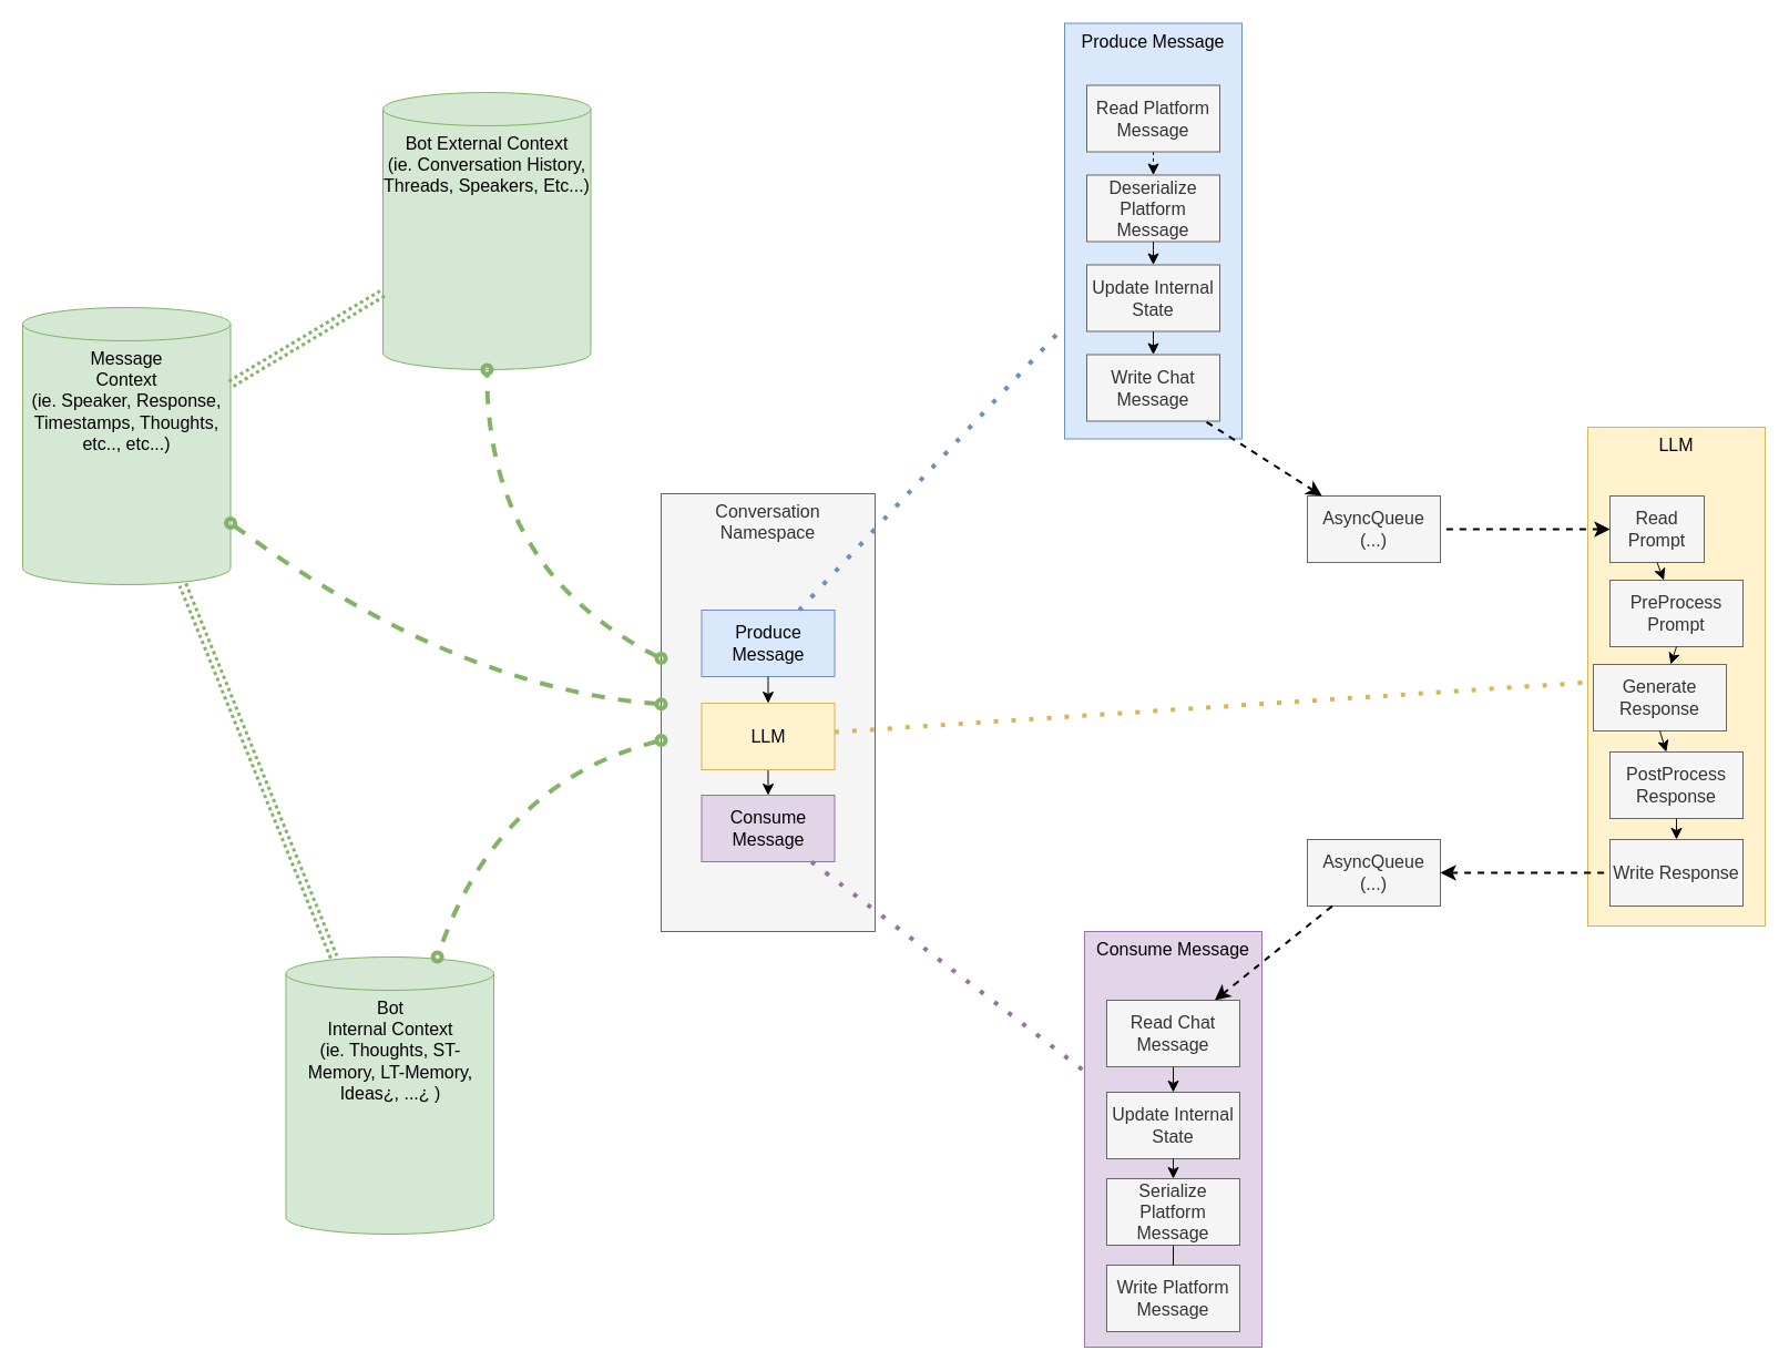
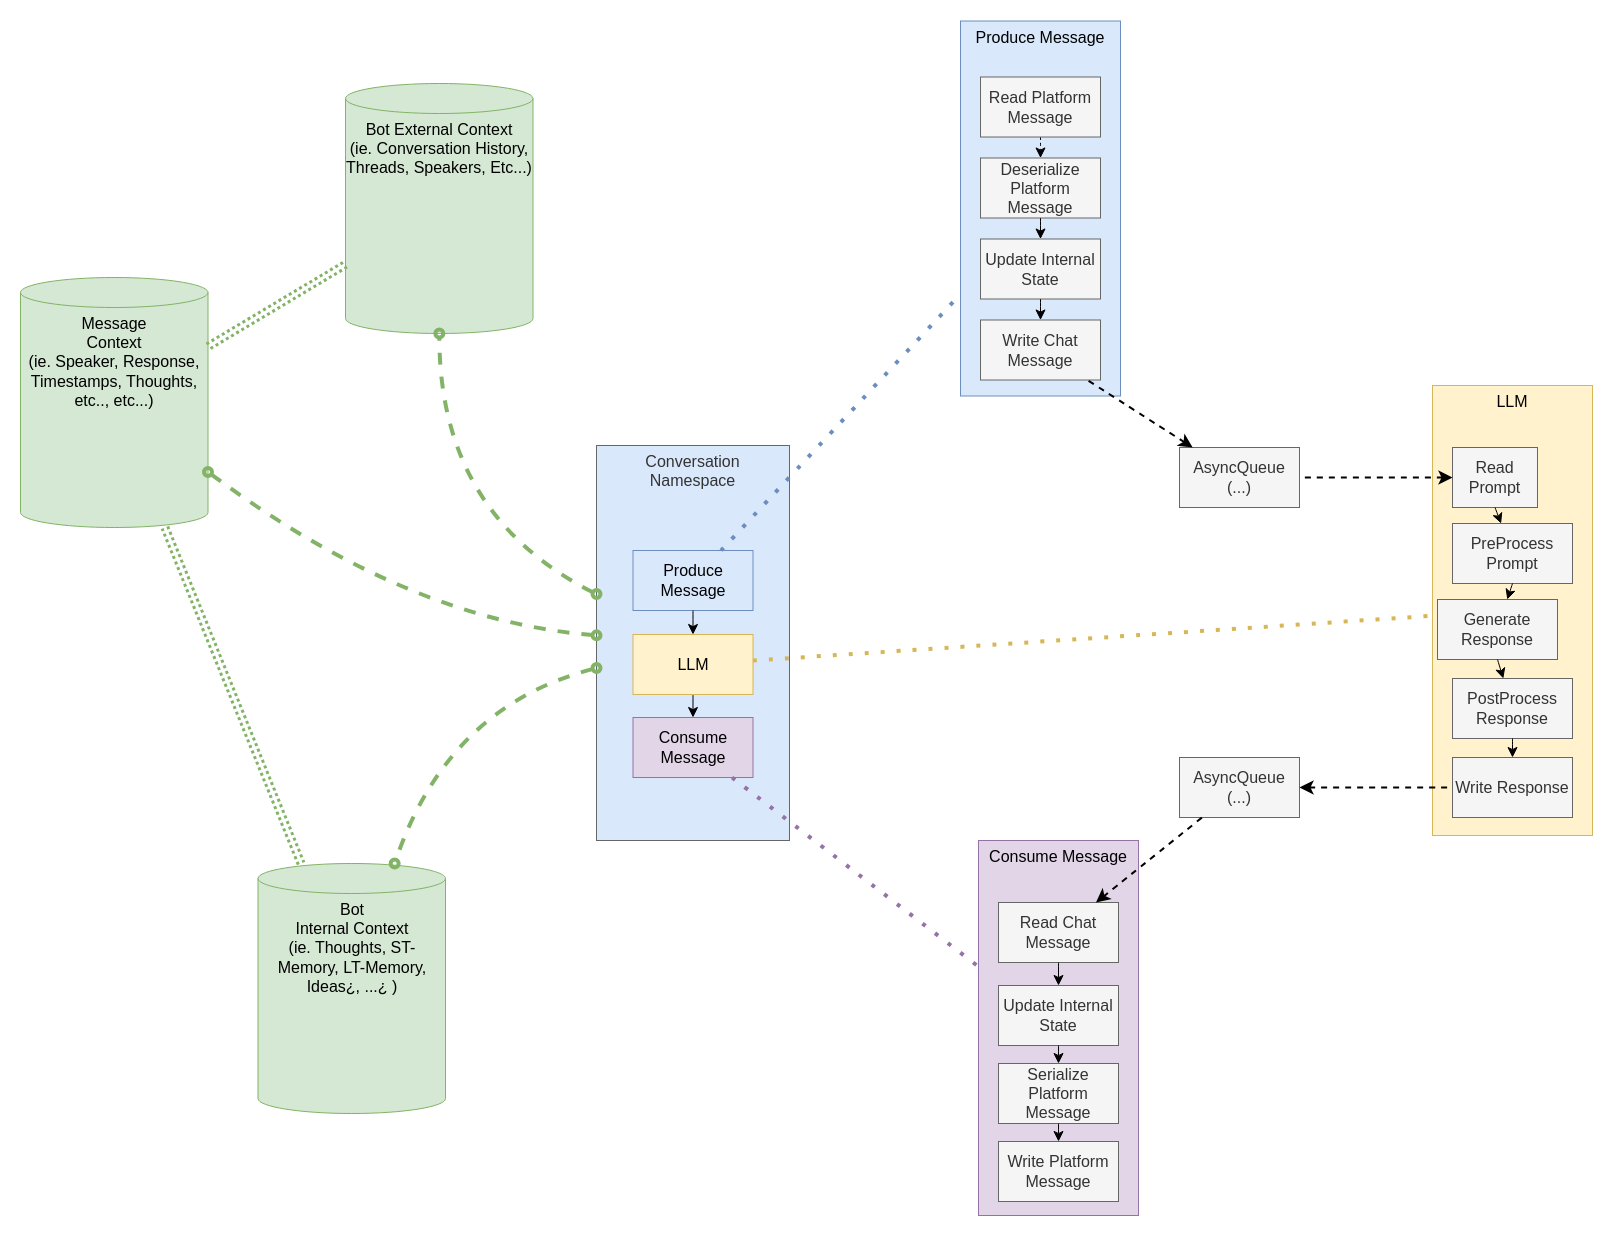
  <mxCell id="0" />
  <mxCell id="1" parent="0" />
  <mxCell id="2" value="" style="group" vertex="1" connectable="0" parent="1"><mxGeometry x="960" y="20.5" width="160" height="375" as="geometry" /></mxCell>
  <mxCell id="3" value="Produce Message" style="rounded=0;whiteSpace=wrap;html=1;fontSize=16;verticalAlign=top;fillColor=#dae8fc;strokeColor=#6c8ebf;" vertex="1" parent="2"><mxGeometry width="160" height="375" as="geometry" /></mxCell>
  <mxCell id="4" value="Deserialize Platform Message" style="rounded=0;whiteSpace=wrap;html=1;fontSize=16;fillColor=#f5f5f5;fontColor=#333333;strokeColor=#666666;" vertex="1" parent="2"><mxGeometry x="20" y="137" width="120" height="60" as="geometry" /></mxCell>
  <mxCell id="5" value="Update Internal State" style="rounded=0;whiteSpace=wrap;html=1;fontSize=16;fillColor=#f5f5f5;fontColor=#333333;strokeColor=#666666;" vertex="1" parent="2"><mxGeometry x="20" y="218" width="120" height="60" as="geometry" /></mxCell>
  <mxCell id="6" style="edgeStyle=none;curved=1;rounded=0;orthogonalLoop=1;jettySize=auto;html=1;exitX=0.5;exitY=1;exitDx=0;exitDy=0;fontSize=12;startSize=8;endSize=8;" edge="1" parent="2" source="4" target="5"><mxGeometry relative="1" as="geometry" /></mxCell>
  <mxCell id="7" value="Write Chat Message" style="rounded=0;whiteSpace=wrap;html=1;fontSize=16;fillColor=#f5f5f5;fontColor=#333333;strokeColor=#666666;" vertex="1" parent="2"><mxGeometry x="20" y="299" width="120" height="60" as="geometry" /></mxCell>
  <mxCell id="8" style="edgeStyle=none;curved=1;rounded=0;orthogonalLoop=1;jettySize=auto;html=1;exitX=0.5;exitY=1;exitDx=0;exitDy=0;fontSize=12;startSize=8;endSize=8;" edge="1" parent="2" source="5" target="7"><mxGeometry relative="1" as="geometry" /></mxCell>
  <mxCell id="9" style="edgeStyle=none;curved=1;rounded=0;orthogonalLoop=1;jettySize=auto;html=1;exitX=0.5;exitY=1;exitDx=0;exitDy=0;fontSize=12;startSize=8;endSize=8;dashed=1;" edge="1" parent="2" source="10" target="4"><mxGeometry relative="1" as="geometry" /></mxCell>
  <mxCell id="10" value="Read Platform Message" style="rounded=0;whiteSpace=wrap;html=1;fontSize=16;fillColor=#f5f5f5;fontColor=#333333;strokeColor=#666666;" vertex="1" parent="2"><mxGeometry x="20" y="56" width="120" height="60" as="geometry" /></mxCell>
  <mxCell id="11" value="" style="group" vertex="1" connectable="0" parent="1"><mxGeometry x="1432" y="385" width="160" height="450" as="geometry" /></mxCell>
  <mxCell id="12" value="LLM" style="rounded=0;whiteSpace=wrap;html=1;fontSize=16;verticalAlign=top;fillColor=#fff2cc;strokeColor=#d6b656;" vertex="1" parent="11"><mxGeometry width="160" height="450" as="geometry" /></mxCell>
  <mxCell id="13" value="Read Prompt" style="rounded=0;whiteSpace=wrap;html=1;fontSize=16;fillColor=#f5f5f5;fontColor=#333333;strokeColor=#666666;" vertex="1" parent="11"><mxGeometry x="20" y="62" width="85" height="60" as="geometry" /></mxCell>
  <mxCell id="14" value="PreProcess Prompt" style="rounded=0;whiteSpace=wrap;html=1;fontSize=16;fillColor=#f5f5f5;fontColor=#333333;strokeColor=#666666;" vertex="1" parent="11"><mxGeometry x="20" y="138" width="120" height="60" as="geometry" /></mxCell>
  <mxCell id="15" style="edgeStyle=none;curved=1;rounded=0;orthogonalLoop=1;jettySize=auto;html=1;exitX=0.5;exitY=1;exitDx=0;exitDy=0;fontSize=12;startSize=8;endSize=8;" edge="1" parent="11" source="13" target="14"><mxGeometry relative="1" as="geometry" /></mxCell>
  <mxCell id="16" value="Generate Response" style="rounded=0;whiteSpace=wrap;html=1;fontSize=16;fillColor=#f5f5f5;fontColor=#333333;strokeColor=#666666;" vertex="1" parent="11"><mxGeometry x="5" y="214" width="120" height="60" as="geometry" /></mxCell>
  <mxCell id="17" style="edgeStyle=none;curved=1;rounded=0;orthogonalLoop=1;jettySize=auto;html=1;exitX=0.5;exitY=1;exitDx=0;exitDy=0;fontSize=12;startSize=8;endSize=8;" edge="1" parent="11" source="14" target="16"><mxGeometry relative="1" as="geometry" /></mxCell>
  <mxCell id="18" value="PostProcess&lt;br&gt;Response" style="rounded=0;whiteSpace=wrap;html=1;fontSize=16;fillColor=#f5f5f5;fontColor=#333333;strokeColor=#666666;" vertex="1" parent="11"><mxGeometry x="20" y="293" width="120" height="60" as="geometry" /></mxCell>
  <mxCell id="19" style="edgeStyle=none;curved=1;rounded=0;orthogonalLoop=1;jettySize=auto;html=1;exitX=0.5;exitY=1;exitDx=0;exitDy=0;fontSize=12;startSize=8;endSize=8;" edge="1" parent="11" source="16" target="18"><mxGeometry relative="1" as="geometry" /></mxCell>
  <mxCell id="20" value="Write Response" style="rounded=0;whiteSpace=wrap;html=1;fontSize=16;fillColor=#f5f5f5;fontColor=#333333;strokeColor=#666666;" vertex="1" parent="11"><mxGeometry x="20" y="372" width="120" height="60" as="geometry" /></mxCell>
  <mxCell id="21" style="edgeStyle=none;curved=1;rounded=0;orthogonalLoop=1;jettySize=auto;html=1;exitX=0.5;exitY=1;exitDx=0;exitDy=0;fontSize=12;startSize=8;endSize=8;" edge="1" parent="11" source="18" target="20"><mxGeometry relative="1" as="geometry" /></mxCell>
  <mxCell id="22" value="" style="group" vertex="1" connectable="0" parent="1"><mxGeometry x="978" y="840" width="160" height="375" as="geometry" /></mxCell>
  <mxCell id="23" value="Consume Message" style="rounded=0;whiteSpace=wrap;html=1;fontSize=16;verticalAlign=top;fillColor=#e1d5e7;strokeColor=#9673a6;" vertex="1" parent="22"><mxGeometry width="160" height="375" as="geometry" /></mxCell>
  <mxCell id="24" value="Read Chat Message" style="rounded=0;whiteSpace=wrap;html=1;fontSize=16;fillColor=#f5f5f5;fontColor=#333333;strokeColor=#666666;" vertex="1" parent="22"><mxGeometry x="20" y="62" width="120" height="60" as="geometry" /></mxCell>
  <mxCell id="25" value="Update Internal State" style="rounded=0;whiteSpace=wrap;html=1;fontSize=16;fillColor=#f5f5f5;fontColor=#333333;strokeColor=#666666;" vertex="1" parent="22"><mxGeometry x="20" y="145" width="120" height="60" as="geometry" /></mxCell>
  <mxCell id="26" style="edgeStyle=none;curved=1;rounded=0;orthogonalLoop=1;jettySize=auto;html=1;exitX=0.5;exitY=1;exitDx=0;exitDy=0;fontSize=12;startSize=8;endSize=8;" edge="1" parent="22" source="24" target="25"><mxGeometry relative="1" as="geometry" /></mxCell>
  <mxCell id="27" value="Serialize Platform Message" style="rounded=0;whiteSpace=wrap;html=1;fontSize=16;fillColor=#f5f5f5;fontColor=#333333;strokeColor=#666666;" vertex="1" parent="22"><mxGeometry x="20" y="223" width="120" height="60" as="geometry" /></mxCell>
  <mxCell id="28" style="edgeStyle=none;curved=1;rounded=0;orthogonalLoop=1;jettySize=auto;html=1;exitX=0.5;exitY=1;exitDx=0;exitDy=0;fontSize=12;startSize=8;endSize=8;" edge="1" parent="22" source="25" target="27"><mxGeometry relative="1" as="geometry" /></mxCell>
  <mxCell id="29" value="Write Platform Message" style="rounded=0;whiteSpace=wrap;html=1;fontSize=16;fillColor=#f5f5f5;fontColor=#333333;strokeColor=#666666;" vertex="1" parent="22"><mxGeometry x="20" y="301" width="120" height="60" as="geometry" /></mxCell>
- <mxCell id="30" style="edgeStyle=none;curved=1;rounded=0;orthogonalLoop=1;jettySize=auto;html=1;exitX=0.5;exitY=1;exitDx=0;exitDy=0;fontSize=12;startSize=8;endSize=8;endArrow=none;" edge="1" parent="22" source="27" target="29"><mxGeometry relative="1" as="geometry" /></mxCell>
+ <mxCell id="30" style="edgeStyle=none;curved=1;rounded=0;orthogonalLoop=1;jettySize=auto;html=1;exitX=0.5;exitY=1;exitDx=0;exitDy=0;fontSize=12;startSize=8;endSize=8;" edge="1" parent="22" source="27" target="29"><mxGeometry relative="1" as="geometry" /></mxCell>
  <mxCell id="31" value="AsyncQueue&lt;br&gt;(...)" style="rounded=0;whiteSpace=wrap;html=1;fontSize=16;fillColor=#f5f5f5;strokeColor=#666666;fontColor=#333333;" vertex="1" parent="1"><mxGeometry x="1179" y="447" width="120" height="60" as="geometry" /></mxCell>
  <mxCell id="32" value="AsyncQueue&lt;br&gt;(...)" style="rounded=0;whiteSpace=wrap;html=1;fontSize=16;fillColor=#f5f5f5;strokeColor=#666666;fontColor=#333333;" vertex="1" parent="1"><mxGeometry x="1179" y="757" width="120" height="60" as="geometry" /></mxCell>
  <mxCell id="33" value="" style="endArrow=none;dashed=1;html=1;strokeWidth=2;rounded=0;fontSize=12;startSize=8;endSize=8;curved=1;endFill=0;startArrow=classic;startFill=1;" edge="1" parent="1" source="13" target="31"><mxGeometry width="50" height="50" relative="1" as="geometry"><mxPoint x="1087" y="620" as="sourcePoint" /><mxPoint x="1052" y="630" as="targetPoint" /></mxGeometry></mxCell>
  <mxCell id="34" value="" style="endArrow=none;dashed=1;html=1;strokeWidth=2;rounded=0;fontSize=12;startSize=8;endSize=8;curved=1;endFill=0;startArrow=classic;startFill=1;" edge="1" parent="1" source="31" target="7"><mxGeometry width="50" height="50" relative="1" as="geometry"><mxPoint x="1202" y="710" as="sourcePoint" /><mxPoint x="1297" y="359" as="targetPoint" /></mxGeometry></mxCell>
  <mxCell id="35" value="" style="endArrow=none;dashed=1;html=1;strokeWidth=2;rounded=0;fontSize=12;startSize=8;endSize=8;curved=1;endFill=0;startArrow=classic;startFill=1;" edge="1" parent="1" source="32" target="20"><mxGeometry width="50" height="50" relative="1" as="geometry"><mxPoint x="1002" y="680" as="sourcePoint" /><mxPoint x="1052" y="630" as="targetPoint" /></mxGeometry></mxCell>
  <mxCell id="36" value="" style="endArrow=none;dashed=1;html=1;strokeWidth=2;rounded=0;fontSize=12;startSize=8;endSize=8;curved=1;endFill=0;startArrow=classic;startFill=1;" edge="1" parent="1" source="24" target="32"><mxGeometry width="50" height="50" relative="1" as="geometry"><mxPoint x="1270" y="972" as="sourcePoint" /><mxPoint x="1415" y="920" as="targetPoint" /></mxGeometry></mxCell>
  <mxCell id="37" value="" style="group" vertex="1" connectable="0" parent="1"><mxGeometry x="596" y="445" width="193" height="395" as="geometry" /></mxCell>
- <mxCell id="38" value="Conversation&lt;br&gt;Namespace" style="rounded=0;whiteSpace=wrap;html=1;fontSize=16;fillColor=#f5f5f5;fontColor=#333333;strokeColor=#666666;verticalAlign=top;" vertex="1" parent="37"><mxGeometry width="193" height="395" as="geometry" /></mxCell>
+ <mxCell id="38" value="Conversation&lt;br&gt;Namespace" style="rounded=0;whiteSpace=wrap;html=1;fontSize=16;fillColor=#dae8fc;fontColor=#333333;strokeColor=#666666;verticalAlign=top;" vertex="1" parent="37"><mxGeometry width="193" height="395" as="geometry" /></mxCell>
  <mxCell id="39" value="" style="group" vertex="1" connectable="0" parent="37"><mxGeometry x="36.5" y="105" width="120" height="252" as="geometry" /></mxCell>
  <mxCell id="40" value="Produce&lt;br&gt;Message" style="rounded=0;whiteSpace=wrap;html=1;fontSize=16;fillColor=#dae8fc;strokeColor=#6c8ebf;" vertex="1" parent="39"><mxGeometry width="120" height="60" as="geometry" /></mxCell>
  <mxCell id="41" value="Consume&lt;br&gt;Message" style="rounded=0;whiteSpace=wrap;html=1;fontSize=16;fillColor=#e1d5e7;strokeColor=#9673a6;" vertex="1" parent="39"><mxGeometry y="167" width="120" height="60" as="geometry" /></mxCell>
  <mxCell id="42" style="edgeStyle=none;curved=1;rounded=0;orthogonalLoop=1;jettySize=auto;html=1;exitX=0.5;exitY=1;exitDx=0;exitDy=0;entryX=0.5;entryY=0;entryDx=0;entryDy=0;fontSize=12;startSize=8;endSize=8;" edge="1" parent="39" source="43" target="41"><mxGeometry relative="1" as="geometry" /></mxCell>
  <mxCell id="43" value="LLM" style="rounded=0;whiteSpace=wrap;html=1;fontSize=16;fillColor=#fff2cc;strokeColor=#d6b656;" vertex="1" parent="39"><mxGeometry y="84" width="120" height="60" as="geometry" /></mxCell>
  <mxCell id="44" style="edgeStyle=none;curved=1;rounded=0;orthogonalLoop=1;jettySize=auto;html=1;exitX=0.5;exitY=1;exitDx=0;exitDy=0;fontSize=12;startSize=8;endSize=8;" edge="1" parent="39" source="40" target="43"><mxGeometry relative="1" as="geometry" /></mxCell>
  <mxCell id="45" value="" style="endArrow=none;dashed=1;html=1;dashPattern=1 3;strokeWidth=4;rounded=0;fontSize=12;startSize=8;endSize=8;curved=1;fillColor=#dae8fc;strokeColor=#6c8ebf;" edge="1" parent="1" source="40" target="3"><mxGeometry width="50" height="50" relative="1" as="geometry"><mxPoint x="1135" y="447" as="sourcePoint" /><mxPoint x="1185" y="397" as="targetPoint" /></mxGeometry></mxCell>
  <mxCell id="46" value="" style="endArrow=none;dashed=1;html=1;dashPattern=1 3;strokeWidth=4;rounded=0;fontSize=12;startSize=8;endSize=8;curved=1;fillColor=#fff2cc;strokeColor=#d6b656;" edge="1" parent="1" source="43" target="12"><mxGeometry width="50" height="50" relative="1" as="geometry"><mxPoint x="977" y="566" as="sourcePoint" /><mxPoint x="1122" y="486" as="targetPoint" /></mxGeometry></mxCell>
  <mxCell id="47" value="" style="endArrow=none;dashed=1;html=1;dashPattern=1 3;strokeWidth=4;rounded=0;fontSize=12;startSize=8;endSize=8;curved=1;fillColor=#e1d5e7;strokeColor=#9673a6;" edge="1" parent="1" source="41" target="23"><mxGeometry width="50" height="50" relative="1" as="geometry"><mxPoint x="982" y="695" as="sourcePoint" /><mxPoint x="1380" y="713" as="targetPoint" /></mxGeometry></mxCell>
  <mxCell id="48" value="Message&lt;br&gt;Context&lt;br&gt;(ie. Speaker, Response, Timestamps, Thoughts, etc.., etc...)" style="shape=cylinder3;whiteSpace=wrap;html=1;boundedLbl=1;backgroundOutline=1;size=15;fontSize=16;aspect=fixed;verticalAlign=top;fillColor=#d5e8d4;strokeColor=#82b366;" vertex="1" parent="1"><mxGeometry x="20" y="277" width="187.5" height="250" as="geometry" /></mxCell>
  <mxCell id="49" value="" style="endArrow=oval;dashed=1;html=1;rounded=0;fontSize=12;startSize=8;endSize=8;curved=1;fillColor=#d5e8d4;strokeColor=#82b366;strokeWidth=4;startArrow=oval;startFill=0;endFill=0;" edge="1" parent="1" source="48" target="38"><mxGeometry width="50" height="50" relative="1" as="geometry"><mxPoint x="1189" y="645" as="sourcePoint" /><mxPoint x="1434" y="797" as="targetPoint" /><Array as="points"><mxPoint x="408" y="620" /></Array></mxGeometry></mxCell>
  <mxCell id="50" value="Bot External Context&lt;br&gt;(ie. Conversation History, Threads, Speakers, Etc...)" style="shape=cylinder3;whiteSpace=wrap;html=1;boundedLbl=1;backgroundOutline=1;size=15;fontSize=16;aspect=fixed;verticalAlign=top;fillColor=#d5e8d4;strokeColor=#82b366;" vertex="1" parent="1"><mxGeometry x="345" y="83" width="187.5" height="250" as="geometry" /></mxCell>
  <mxCell id="51" value="Bot&lt;br&gt;Internal Context&lt;br&gt;(ie. Thoughts, ST-Memory, LT-Memory, Ideas¿, ...¿ )" style="shape=cylinder3;whiteSpace=wrap;html=1;boundedLbl=1;backgroundOutline=1;size=15;fontSize=16;aspect=fixed;verticalAlign=top;fillColor=#d5e8d4;strokeColor=#82b366;" vertex="1" parent="1"><mxGeometry x="257.5" y="863" width="187.5" height="250" as="geometry" /></mxCell>
  <mxCell id="52" value="" style="endArrow=oval;dashed=1;html=1;rounded=0;fontSize=12;startSize=8;endSize=8;curved=1;fillColor=#d5e8d4;strokeColor=#82b366;strokeWidth=4;startArrow=oval;startFill=0;endFill=0;" edge="1" parent="1" source="38" target="51"><mxGeometry width="50" height="50" relative="1" as="geometry"><mxPoint x="477" y="513" as="sourcePoint" /><mxPoint x="466" y="849" as="targetPoint" /><Array as="points"><mxPoint x="448" y="706" /></Array></mxGeometry></mxCell>
  <mxCell id="53" value="" style="endArrow=oval;dashed=1;html=1;rounded=0;fontSize=12;startSize=8;endSize=8;curved=1;fillColor=#d5e8d4;strokeColor=#82b366;strokeWidth=4;startArrow=oval;startFill=0;endFill=0;" edge="1" parent="1" source="38" target="50"><mxGeometry width="50" height="50" relative="1" as="geometry"><mxPoint x="687" y="850" as="sourcePoint" /><mxPoint x="491" y="1050" as="targetPoint" /><Array as="points"><mxPoint x="439" y="514" /></Array></mxGeometry></mxCell>
  <mxCell id="54" value="" style="endArrow=none;dashed=1;html=1;rounded=0;fontSize=12;curved=1;fillColor=#d5e8d4;strokeColor=#82b366;shape=link;strokeWidth=3;dashPattern=1 1;" edge="1" parent="1" source="50" target="48"><mxGeometry width="50" height="50" relative="1" as="geometry"><mxPoint x="835" y="687" as="sourcePoint" /><mxPoint x="885" y="637" as="targetPoint" /></mxGeometry></mxCell>
  <mxCell id="55" value="" style="endArrow=none;dashed=1;html=1;rounded=0;fontSize=12;curved=1;fillColor=#d5e8d4;strokeColor=#82b366;shape=link;strokeWidth=3;dashPattern=1 1;" edge="1" parent="1" source="51" target="48"><mxGeometry width="50" height="50" relative="1" as="geometry"><mxPoint x="542" y="270" as="sourcePoint" /><mxPoint x="1114" y="590" as="targetPoint" /></mxGeometry></mxCell>
